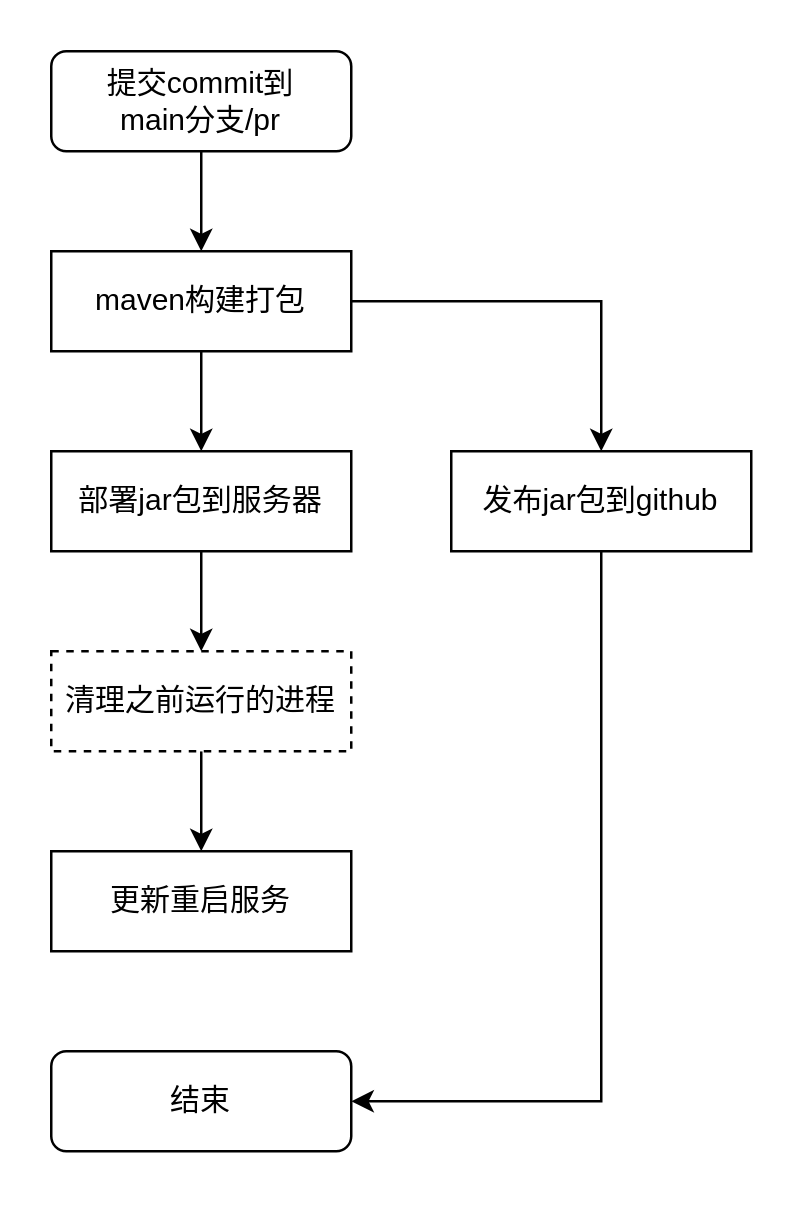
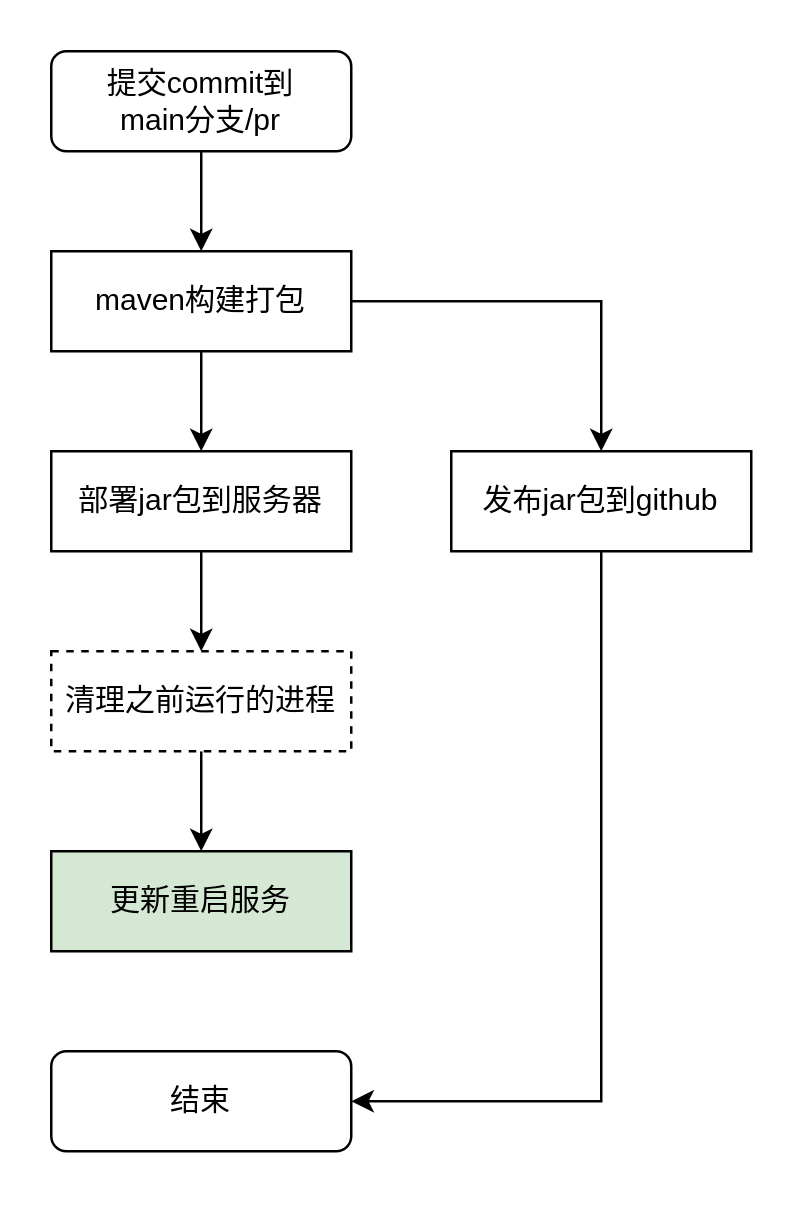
  <mxCell id="0" />
  <mxCell id="1" parent="0" />
  <mxCell id="2" value="" style="edgeStyle=orthogonalEdgeStyle;rounded=0;orthogonalLoop=1;jettySize=auto;html=1;" edge="1" parent="1" source="3" target="6"><mxGeometry relative="1" as="geometry" /></mxCell>
  <mxCell id="3" value="提交commit到&lt;br&gt;main分支/pr" style="rounded=1;whiteSpace=wrap;html=1;fontSize=12;glass=0;strokeWidth=1;shadow=0;" parent="1" vertex="1"><mxGeometry x="20" y="20" width="120" height="40" as="geometry" /></mxCell>
  <mxCell id="4" value="" style="edgeStyle=orthogonalEdgeStyle;rounded=0;orthogonalLoop=1;jettySize=auto;html=1;" edge="1" parent="1" source="6" target="8"><mxGeometry relative="1" as="geometry" /></mxCell>
  <mxCell id="5" style="edgeStyle=orthogonalEdgeStyle;rounded=0;orthogonalLoop=1;jettySize=auto;html=1;entryX=0.5;entryY=0;entryDx=0;entryDy=0;" edge="1" parent="1" source="6" target="13"><mxGeometry relative="1" as="geometry" /></mxCell>
  <mxCell id="6" value="maven构建打包" style="rounded=0;whiteSpace=wrap;html=1;" vertex="1" parent="1"><mxGeometry x="20" y="100" width="120" height="40" as="geometry" /></mxCell>
  <mxCell id="7" value="" style="edgeStyle=orthogonalEdgeStyle;rounded=0;orthogonalLoop=1;jettySize=auto;html=1;" edge="1" parent="1" source="8" target="10"><mxGeometry relative="1" as="geometry" /></mxCell>
  <mxCell id="8" value="部署jar包到服务器" style="rounded=0;whiteSpace=wrap;html=1;" vertex="1" parent="1"><mxGeometry x="20" y="180" width="120" height="40" as="geometry" /></mxCell>
  <mxCell id="9" value="" style="edgeStyle=orthogonalEdgeStyle;rounded=0;orthogonalLoop=1;jettySize=auto;html=1;" edge="1" parent="1" source="10" target="11"><mxGeometry relative="1" as="geometry" /></mxCell>
  <mxCell id="10" value="清理之前运行的进程" style="rounded=0;whiteSpace=wrap;html=1;dashed=1;" vertex="1" parent="1"><mxGeometry x="20" y="260" width="120" height="40" as="geometry" /></mxCell>
- <mxCell id="11" value="更新重启服务" style="rounded=0;whiteSpace=wrap;html=1;" vertex="1" parent="1"><mxGeometry x="20" y="340" width="120" height="40" as="geometry" /></mxCell>
+ <mxCell id="11" value="更新重启服务" style="rounded=0;whiteSpace=wrap;html=1;fillColor=#d5e8d4;" vertex="1" parent="1"><mxGeometry x="20" y="340" width="120" height="40" as="geometry" /></mxCell>
  <mxCell id="12" style="edgeStyle=orthogonalEdgeStyle;rounded=0;orthogonalLoop=1;jettySize=auto;html=1;entryX=1;entryY=0.5;entryDx=0;entryDy=0;" edge="1" parent="1" source="13" target="14"><mxGeometry relative="1" as="geometry"><Array as="points"><mxPoint x="240" y="440" /></Array></mxGeometry></mxCell>
  <mxCell id="13" value="发布jar包到github" style="rounded=0;whiteSpace=wrap;html=1;" vertex="1" parent="1"><mxGeometry x="180" y="180" width="120" height="40" as="geometry" /></mxCell>
  <mxCell id="14" value="结束" style="rounded=1;whiteSpace=wrap;html=1;" vertex="1" parent="1"><mxGeometry x="20" y="420" width="120" height="40" as="geometry" /></mxCell>
